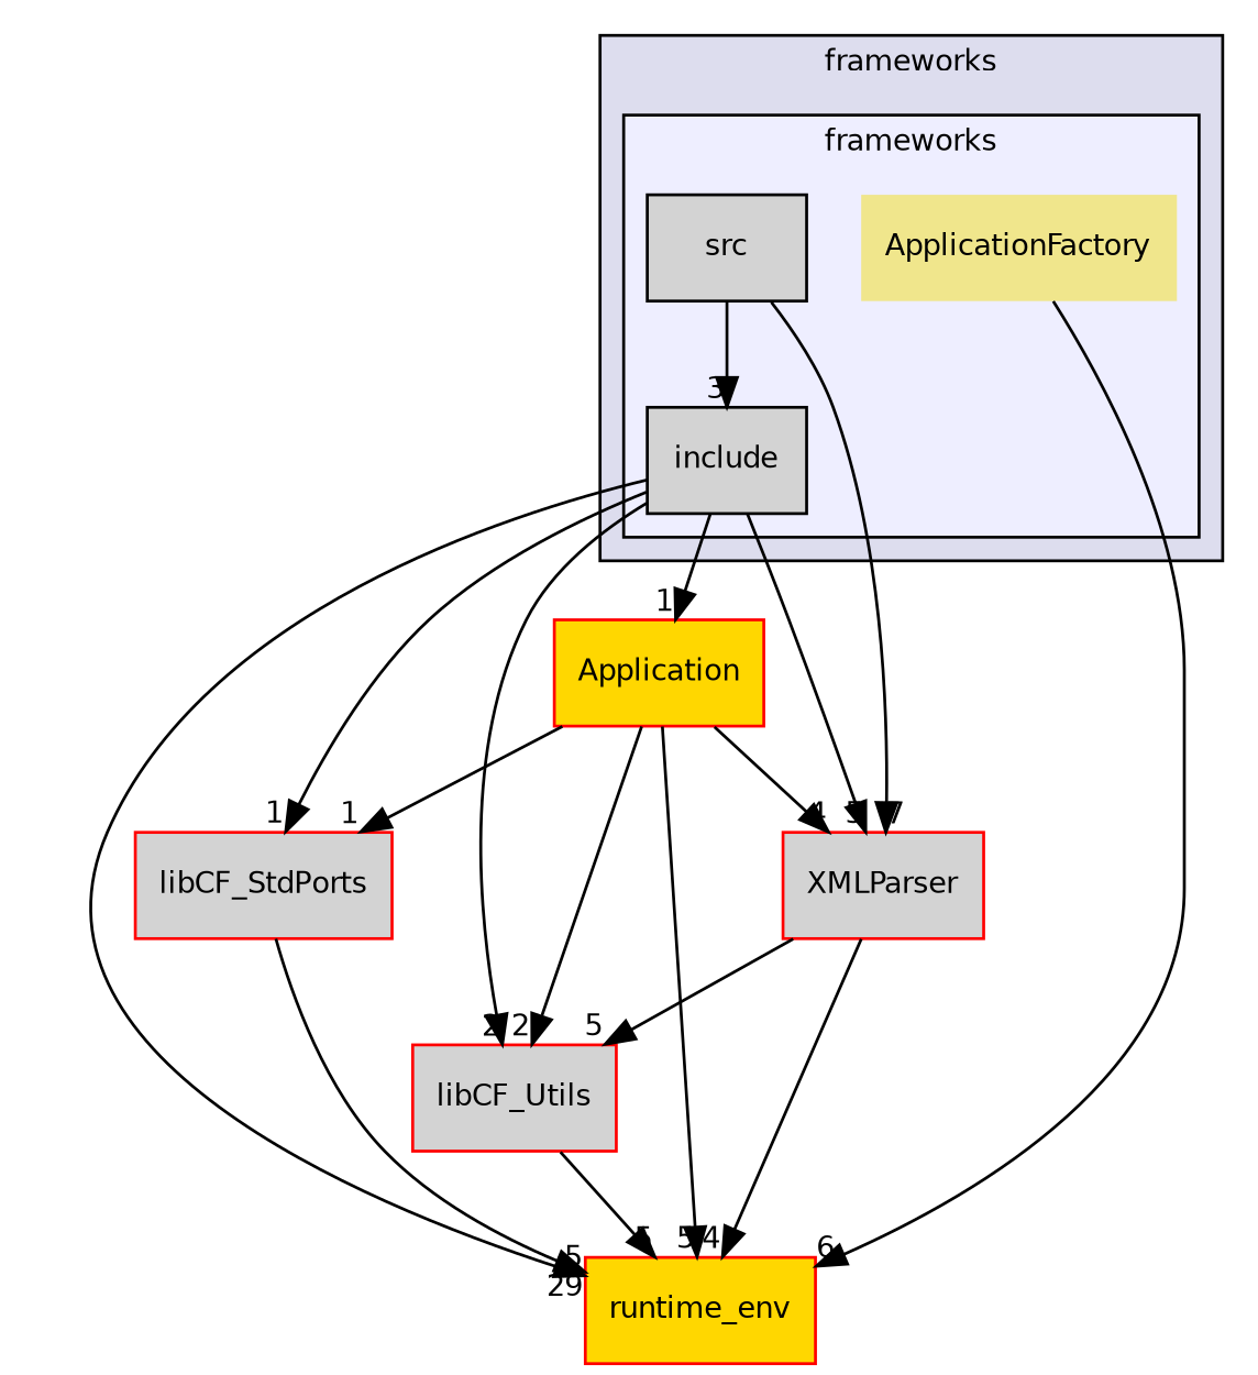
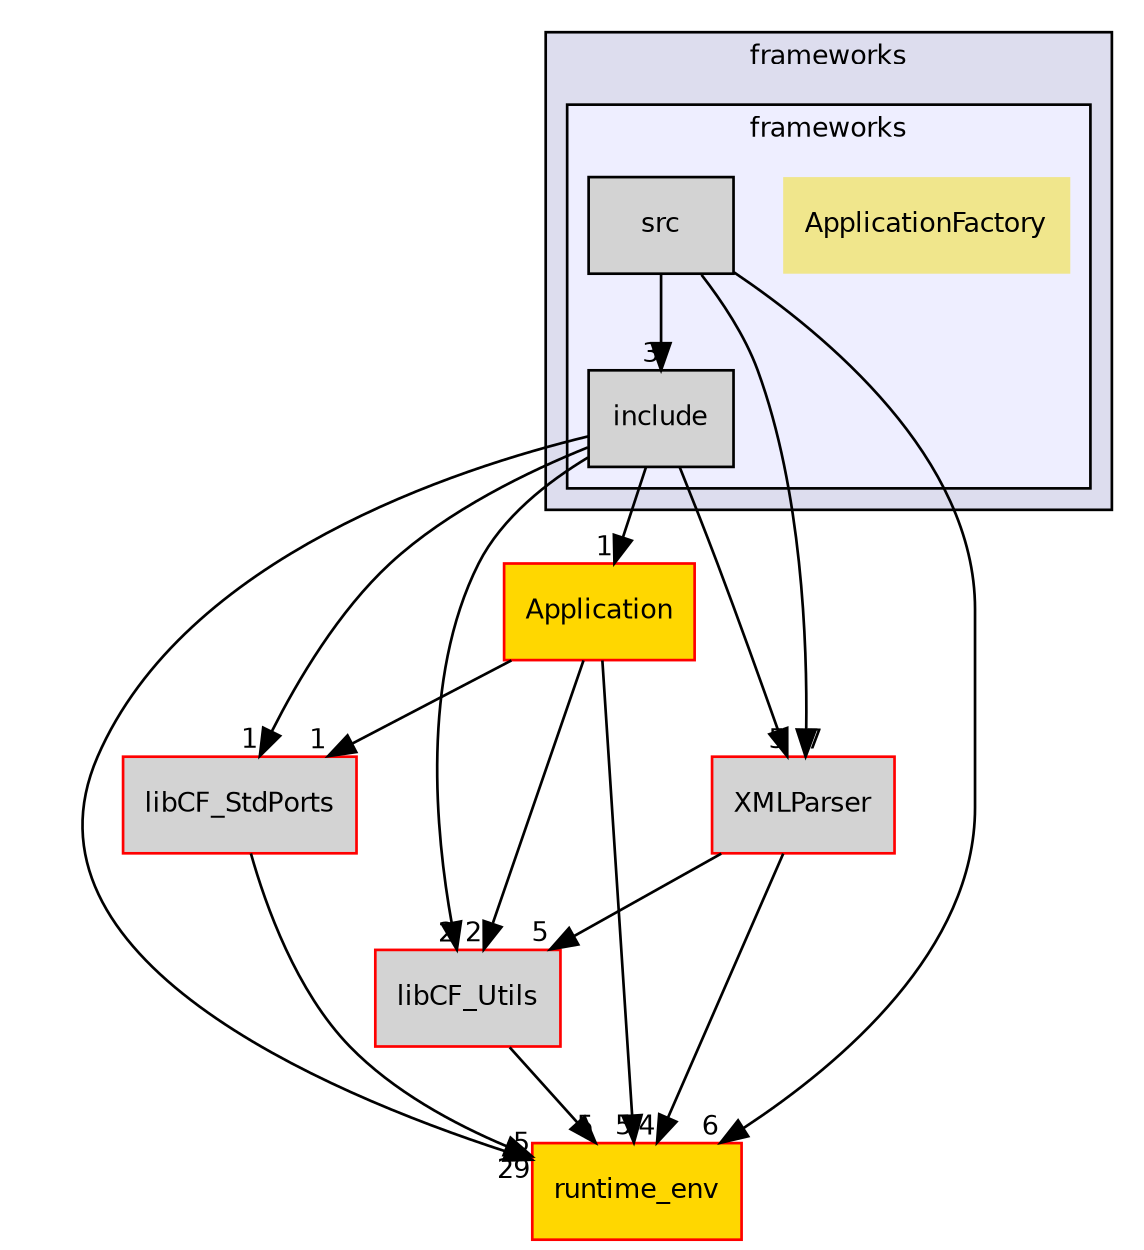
  digraph {
    compound=true
    node [fillcolor=lightgrey fontname=Helvetica fontsize=10 shape=box style=filled color=red]
    edge [headlabel=5 labeldistance=1.5 labelfontname=Helvetica labelfontsize=10]
    n1 [fillcolor=khaki label=ApplicationFactory shape=plaintext color=""]
    n2 [color=black label=include]
    n3 [color=black label=src]
    n4 [label=XMLParser]
    n5 [fillcolor=gold label=Application]
    n6 [label=libCF_StdPorts]
    n7 [label=libCF_Utils]
    n8 [fillcolor=gold label=runtime_env]
    subgraph cluster_1 {
      bgcolor="#ddddee"
      fontname=Helvetica
      fontsize=10
      label=frameworks
      pencolor=black
      subgraph cluster_2 {
        bgcolor="#eeeeff"
        fontname=Helvetica
        fontsize=10
        label=frameworks
        pencolor=black
        n1
        n2
        n3
      }
    }
    n2 -> n4
    n2 -> n5 [headlabel=1]
    n2 -> n6 [headlabel=1]
    n2 -> n7 [headlabel=2]
    n2 -> n8
    n3 -> n2 [headlabel=3]
    n3 -> n4 [headlabel=7]
-   n1 -> n8 [headlabel=6]
+   n3 -> n8 [headlabel=6]
    n4 -> n7
    n4 -> n8 [headlabel=4]
-   n5 -> n4 [headlabel=4]
    n5 -> n6 [headlabel=1]
    n5 -> n7 [headlabel=2]
    n5 -> n8
    n6 -> n8 [headlabel=29]
    n7 -> n8
  }
